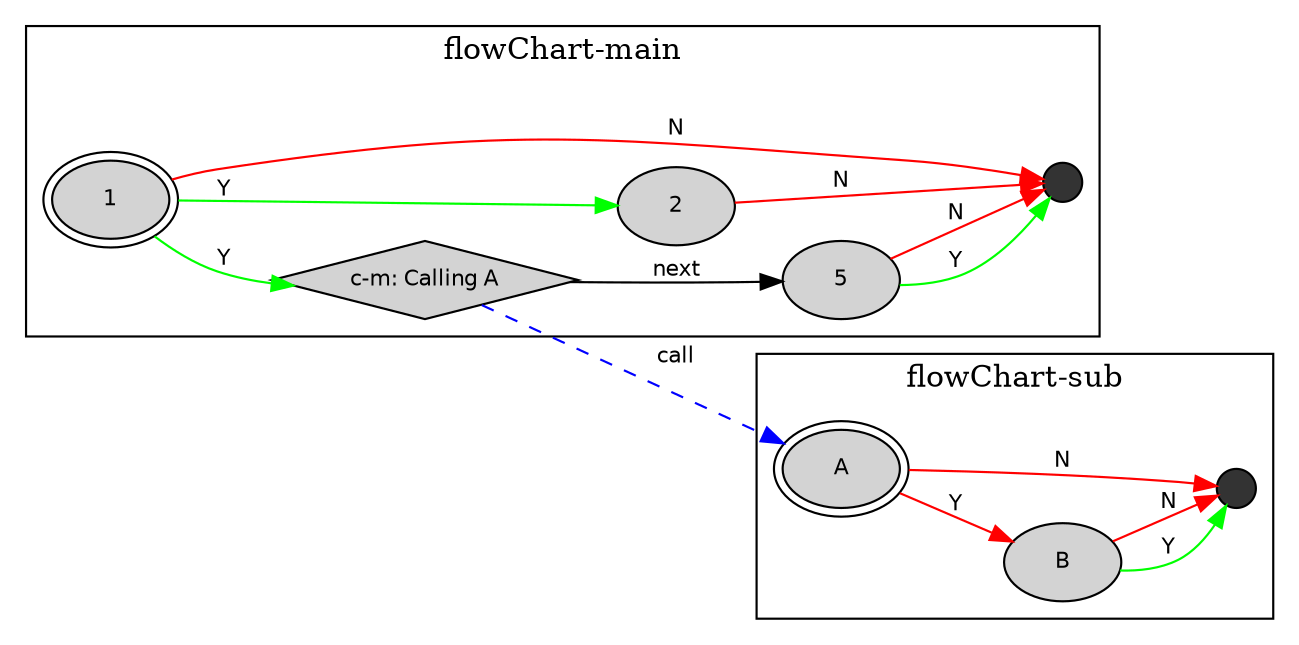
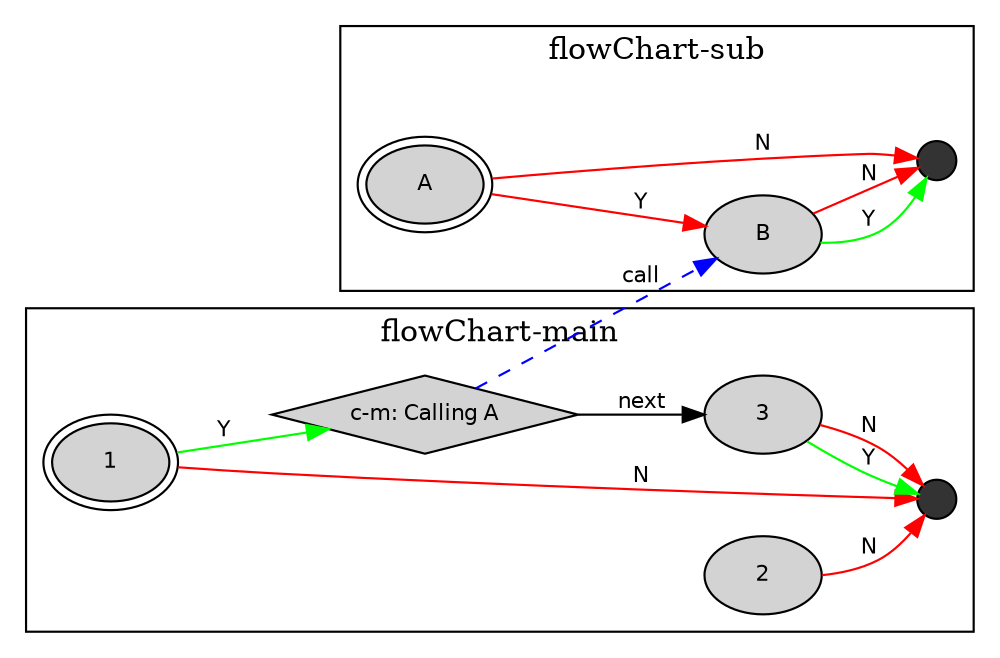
  digraph {
    rankdir=LR
    node [fillcolor=lightgray fontname=Helvetica fontsize=10 shape=oval style=filled]
    edge [color=red fontname=Helvetica fontsize=10]
    n1 [label=A peripheries=2]
    n2 [label=B]
    n3 [fillcolor="#333333" height=0.25 label=SUB_END shape=point width=0.25]
    n4 [label=1 peripheries=2]
    n5 [label=2]
-   n6 [label=5]
+   n6 [label=3]
    n7 [fillcolor="#333333" height=0.25 label=5 shape=point width=0.25]
    n8 [label="c-m: Calling A" shape=diamond]
    subgraph cluster_1 {
      label="flowChart-sub"
      n1
      n2
      n3
    }
    subgraph cluster_2 {
      label="flowChart-main"
      n4
      n5
      n6
      n7
      n8
    }
    n1 -> n2 [label=Y]
    n1 -> n3 [label=N]
    n2 -> n3 [color=green label=Y]
    n2 -> n3 [label=N]
-   n4 -> n5 [color=green label=Y]
    n4 -> n7 [label=N]
    n4 -> n8 [color=green label=Y]
    n5 -> n7 [label=N]
    n6 -> n7 [color=green label=Y]
    n6 -> n7 [label=N]
-   n8 -> n1 [color="#0000FF" label=call style=dashed]
+   n8 -> n2 [color="#0000FF" label=call style=dashed]
    n8 -> n6 [label=next color=""]
  }
